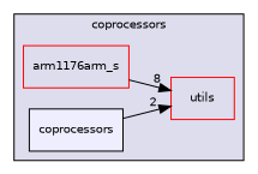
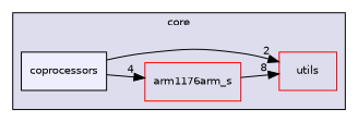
  digraph {
    compound=true
    rankdir=LR
    node [color=red fontname=Helvetica fontsize=10 shape=box]
    edge [labeldistance=1.5 labelfontname=Helvetica labelfontsize=10]
    n1 [label=arm1176arm_s]
    n2 [label=utils]
    n3 [fillcolor="#eeeeff" label=coprocessors pencolor=black style=filled color=""]
    subgraph cluster_1 {
      bgcolor="#ddddee"
      fontname=Helvetica
      fontsize=10
-     label=coprocessors
+     label=core
      pencolor=black
      n1
      n2
      n3
    }
    n1 -> n2 [headlabel=8]
+   n3 -> n1 [headlabel=4]
    n3 -> n2 [headlabel=2]
  }
